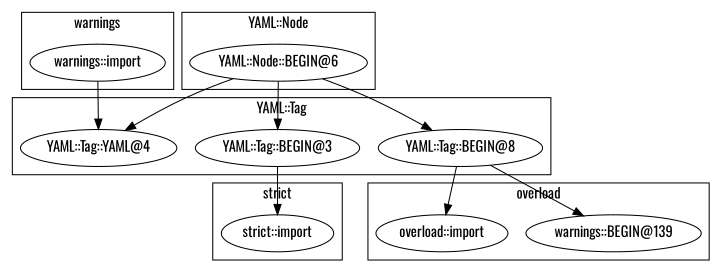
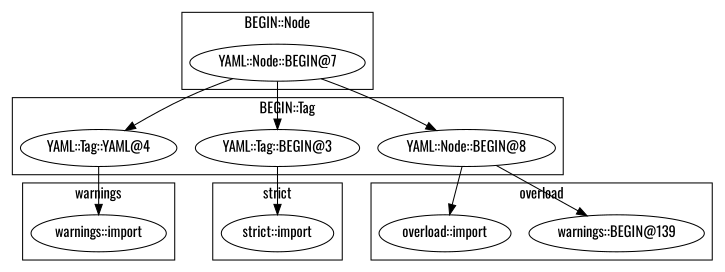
  digraph {
    fontname=Oswald
    node [fontname=Oswald]
    edge [fontname=Oswald]
    n1 [label="warnings::BEGIN@139"]
    "overload::import"
    "warnings::import"
    n4 [label="YAML::Tag::YAML@4"]
    "YAML::Tag::BEGIN@3"
-   "YAML::Tag::BEGIN@8"
+   "YAML::Tag::BEGIN@8" [label="YAML::Node::BEGIN@8"]
    "strict::import"
-   "YAML::Node::BEGIN@7" [label="YAML::Node::BEGIN@6"]
+   "YAML::Node::BEGIN@7"
    subgraph cluster_1 {
      label=overload
      n1
      "overload::import"
    }
    subgraph cluster_2 {
      label=warnings
      "warnings::import"
    }
    subgraph cluster_3 {
-     label="YAML::Tag"
+     label="BEGIN::Tag"
      n4
      "YAML::Tag::BEGIN@3"
      "YAML::Tag::BEGIN@8"
    }
    subgraph cluster_4 {
      label="strict"
      "strict::import"
    }
    subgraph cluster_5 {
-     label="YAML::Node"
+     label="BEGIN::Node"
      "YAML::Node::BEGIN@7"
    }
-   "warnings::import" -> n4
+   n4 -> "warnings::import"
    "YAML::Tag::BEGIN@3" -> "strict::import"
    "YAML::Tag::BEGIN@8" -> n1
    "YAML::Tag::BEGIN@8" -> "overload::import"
    "YAML::Node::BEGIN@7" -> n4
    "YAML::Node::BEGIN@7" -> "YAML::Tag::BEGIN@3"
    "YAML::Node::BEGIN@7" -> "YAML::Tag::BEGIN@8"
  }
